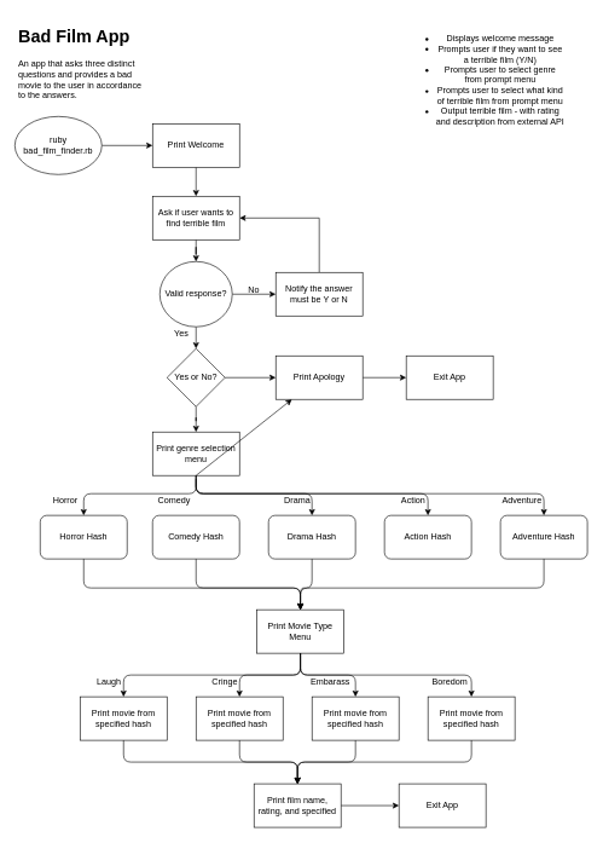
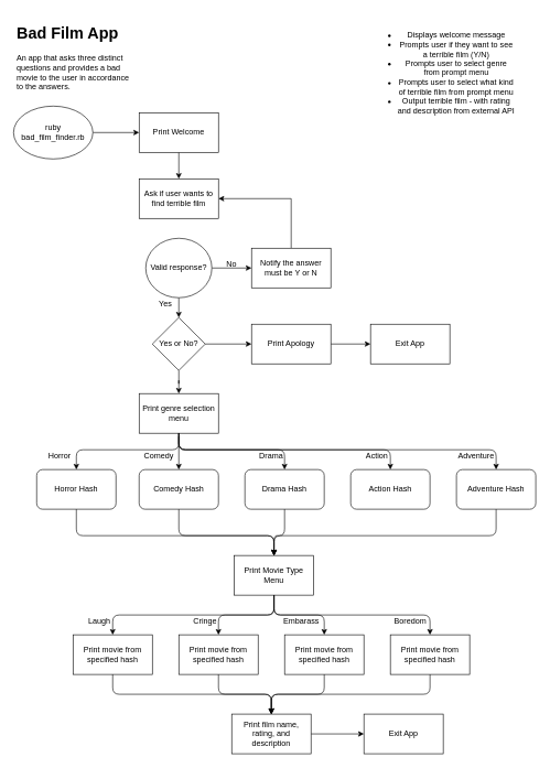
  <mxCell id="0" />
  <mxCell id="1" parent="0" />
  <mxCell id="2" value="&lt;h1&gt;Bad Film App&lt;/h1&gt;&lt;p&gt;An app that asks three distinct questions and provides a bad movie to the user in accordance to the answers.&lt;/p&gt;" style="text;html=1;strokeColor=none;fillColor=none;spacing=5;spacingTop=-20;whiteSpace=wrap;overflow=hidden;rounded=0;" parent="1" vertex="1"><mxGeometry x="20" y="30" width="190" height="120" as="geometry" /></mxCell>
  <mxCell id="3" value="" style="edgeStyle=orthogonalEdgeStyle;rounded=0;orthogonalLoop=1;jettySize=auto;html=1;" edge="1" parent="1" source="4" target="7"><mxGeometry relative="1" as="geometry" /></mxCell>
  <mxCell id="4" value="ruby bad_film_finder.rb" style="ellipse;whiteSpace=wrap;html=1;" parent="1" vertex="1"><mxGeometry x="20" y="160" width="120" height="80" as="geometry" /></mxCell>
  <mxCell id="5" value="&lt;ul&gt;&lt;li&gt;Displays welcome message&lt;/li&gt;&lt;li&gt;Prompts user if they want to see a terrible film (Y/N)&lt;/li&gt;&lt;li&gt;Prompts user to select genre from prompt menu&lt;/li&gt;&lt;li&gt;Prompts user to select what kind of terrible film from prompt menu&lt;/li&gt;&lt;li&gt;Output terrible film - with rating and description from external API&lt;/li&gt;&lt;/ul&gt;" style="text;html=1;strokeColor=none;fillColor=none;align=center;verticalAlign=middle;whiteSpace=wrap;rounded=0;" vertex="1" parent="1"><mxGeometry x="560" y="20" width="220" height="180" as="geometry" /></mxCell>
  <mxCell id="6" value="" style="edgeStyle=orthogonalEdgeStyle;rounded=0;orthogonalLoop=1;jettySize=auto;html=1;" edge="1" parent="1" source="7" target="9"><mxGeometry relative="1" as="geometry" /></mxCell>
  <mxCell id="7" value="Print Welcome" style="rounded=0;whiteSpace=wrap;html=1;" vertex="1" parent="1"><mxGeometry x="210" y="170" width="120" height="60" as="geometry" /></mxCell>
- <mxCell id="8" value="" style="edgeStyle=orthogonalEdgeStyle;rounded=0;orthogonalLoop=1;jettySize=auto;html=1;" edge="1" parent="1" source="9" target="12"><mxGeometry relative="1" as="geometry" /></mxCell>
  <mxCell id="9" value="Ask if user wants to find terrible film" style="rounded=0;whiteSpace=wrap;html=1;" vertex="1" parent="1"><mxGeometry x="210" y="270" width="120" height="60" as="geometry" /></mxCell>
  <mxCell id="10" value="" style="edgeStyle=orthogonalEdgeStyle;rounded=0;orthogonalLoop=1;jettySize=auto;html=1;" edge="1" parent="1" source="12" target="14"><mxGeometry relative="1" as="geometry" /></mxCell>
  <mxCell id="11" value="" style="edgeStyle=orthogonalEdgeStyle;rounded=0;orthogonalLoop=1;jettySize=auto;html=1;" edge="1" parent="1" source="12"><mxGeometry relative="1" as="geometry"><mxPoint x="270" y="480" as="targetPoint" /></mxGeometry></mxCell>
  <mxCell id="12" value="Valid response?" style="ellipse;whiteSpace=wrap;html=1;" vertex="1" parent="1"><mxGeometry x="220" y="360" width="100" height="90" as="geometry" /></mxCell>
  <mxCell id="13" style="edgeStyle=orthogonalEdgeStyle;rounded=0;orthogonalLoop=1;jettySize=auto;html=1;exitX=0.5;exitY=0;exitDx=0;exitDy=0;entryX=1;entryY=0.5;entryDx=0;entryDy=0;" edge="1" parent="1" source="14" target="9"><mxGeometry relative="1" as="geometry" /></mxCell>
  <mxCell id="14" value="Notify the answer must be Y or N" style="rounded=0;whiteSpace=wrap;html=1;" vertex="1" parent="1"><mxGeometry x="380" y="375" width="120" height="60" as="geometry" /></mxCell>
  <mxCell id="15" value="No" style="text;html=1;strokeColor=none;fillColor=none;align=center;verticalAlign=middle;whiteSpace=wrap;rounded=0;" vertex="1" parent="1"><mxGeometry x="330" y="390" width="40" height="20" as="geometry" /></mxCell>
  <mxCell id="16" value="" style="edgeStyle=orthogonalEdgeStyle;rounded=0;orthogonalLoop=1;jettySize=auto;html=1;" edge="1" parent="1" source="18" target="20"><mxGeometry relative="1" as="geometry" /></mxCell>
  <mxCell id="17" value="" style="edgeStyle=orthogonalEdgeStyle;rounded=0;orthogonalLoop=1;jettySize=auto;html=1;" edge="1" parent="1" source="18" target="23"><mxGeometry relative="1" as="geometry" /></mxCell>
  <mxCell id="18" value="Yes or No?" style="rhombus;whiteSpace=wrap;html=1;" vertex="1" parent="1"><mxGeometry x="230" y="480" width="80" height="80" as="geometry" /></mxCell>
  <mxCell id="19" value="" style="edgeStyle=orthogonalEdgeStyle;rounded=0;orthogonalLoop=1;jettySize=auto;html=1;" edge="1" parent="1" source="20" target="21"><mxGeometry relative="1" as="geometry" /></mxCell>
  <mxCell id="20" value="Print Apology" style="rounded=0;whiteSpace=wrap;html=1;" vertex="1" parent="1"><mxGeometry x="380" y="490" width="120" height="60" as="geometry" /></mxCell>
  <mxCell id="21" value="Exit App" style="rounded=0;whiteSpace=wrap;html=1;" vertex="1" parent="1"><mxGeometry x="560" y="490" width="120" height="60" as="geometry" /></mxCell>
  <mxCell id="22" value="Yes" style="text;html=1;strokeColor=none;fillColor=none;align=center;verticalAlign=middle;whiteSpace=wrap;rounded=0;" vertex="1" parent="1"><mxGeometry x="230" y="450" width="40" height="20" as="geometry" /></mxCell>
  <mxCell id="23" value="Print genre selection menu" style="rounded=0;whiteSpace=wrap;html=1;" vertex="1" parent="1"><mxGeometry x="210" y="595" width="120" height="60" as="geometry" /></mxCell>
  <mxCell id="24" value="Horror Hash" style="rounded=1;whiteSpace=wrap;html=1;" vertex="1" parent="1"><mxGeometry x="55" y="710" width="120" height="60" as="geometry" /></mxCell>
  <mxCell id="25" value="Comedy Hash" style="rounded=1;whiteSpace=wrap;html=1;" vertex="1" parent="1"><mxGeometry x="210" y="710" width="120" height="60" as="geometry" /></mxCell>
  <mxCell id="26" value="Drama Hash" style="rounded=1;whiteSpace=wrap;html=1;" vertex="1" parent="1"><mxGeometry x="370" y="710" width="120" height="60" as="geometry" /></mxCell>
  <mxCell id="27" value="Action Hash" style="rounded=1;whiteSpace=wrap;html=1;" vertex="1" parent="1"><mxGeometry x="530" y="710" width="120" height="60" as="geometry" /></mxCell>
  <mxCell id="28" value="Adventure Hash" style="rounded=1;whiteSpace=wrap;html=1;" vertex="1" parent="1"><mxGeometry x="690" y="710" width="120" height="60" as="geometry" /></mxCell>
- <mxCell id="29" value="" style="endArrow=classic;html=1;exitX=0.5;exitY=1;exitDx=0;exitDy=0;" edge="1" parent="1" source="23" target="20"><mxGeometry width="50" height="50" relative="1" as="geometry"><mxPoint x="390" y="630" as="sourcePoint" /><mxPoint x="440" y="580" as="targetPoint" /></mxGeometry></mxCell>
+ <mxCell id="29" value="" style="endArrow=classic;html=1;exitX=0.5;exitY=1;exitDx=0;exitDy=0;entryX=0.5;entryY=0;entryDx=0;entryDy=0;" edge="1" parent="1" source="23" target="25"><mxGeometry width="50" height="50" relative="1" as="geometry"><mxPoint x="390" y="630" as="sourcePoint" /><mxPoint x="440" y="580" as="targetPoint" /></mxGeometry></mxCell>
  <mxCell id="30" value="" style="endArrow=classic;html=1;exitX=0.5;exitY=1;exitDx=0;exitDy=0;entryX=0.5;entryY=0;entryDx=0;entryDy=0;" edge="1" parent="1" source="23" target="26"><mxGeometry width="50" height="50" relative="1" as="geometry"><mxPoint x="270" y="700" as="sourcePoint" /><mxPoint x="320" y="650" as="targetPoint" /><Array as="points"><mxPoint x="270" y="680" /><mxPoint x="430" y="680" /></Array></mxGeometry></mxCell>
  <mxCell id="31" value="" style="endArrow=classic;html=1;entryX=0.5;entryY=0;entryDx=0;entryDy=0;" edge="1" parent="1" target="24"><mxGeometry width="50" height="50" relative="1" as="geometry"><mxPoint x="270" y="660" as="sourcePoint" /><mxPoint x="440" y="580" as="targetPoint" /><Array as="points"><mxPoint x="270" y="680" /><mxPoint x="115" y="680" /></Array></mxGeometry></mxCell>
  <mxCell id="32" value="" style="endArrow=classic;html=1;exitX=0.5;exitY=1;exitDx=0;exitDy=0;entryX=0.5;entryY=0;entryDx=0;entryDy=0;" edge="1" parent="1" source="23" target="27"><mxGeometry width="50" height="50" relative="1" as="geometry"><mxPoint x="390" y="630" as="sourcePoint" /><mxPoint x="440" y="580" as="targetPoint" /><Array as="points"><mxPoint x="270" y="680" /><mxPoint x="590" y="680" /></Array></mxGeometry></mxCell>
  <mxCell id="33" value="" style="endArrow=classic;html=1;exitX=0.5;exitY=1;exitDx=0;exitDy=0;entryX=0.5;entryY=0;entryDx=0;entryDy=0;" edge="1" parent="1" source="23" target="28"><mxGeometry width="50" height="50" relative="1" as="geometry"><mxPoint x="390" y="630" as="sourcePoint" /><mxPoint x="440" y="580" as="targetPoint" /><Array as="points"><mxPoint x="270" y="680" /><mxPoint x="750" y="680" /></Array></mxGeometry></mxCell>
  <mxCell id="34" value="Print Movie Type Menu" style="rounded=0;whiteSpace=wrap;html=1;" vertex="1" parent="1"><mxGeometry x="354" y="840" width="120" height="60" as="geometry" /></mxCell>
  <mxCell id="35" value="" style="endArrow=classic;html=1;exitX=0.5;exitY=1;exitDx=0;exitDy=0;entryX=0.5;entryY=0;entryDx=0;entryDy=0;" edge="1" parent="1" source="24" target="34"><mxGeometry width="50" height="50" relative="1" as="geometry"><mxPoint x="390" y="810" as="sourcePoint" /><mxPoint x="440" y="760" as="targetPoint" /><Array as="points"><mxPoint x="115" y="810" /><mxPoint x="414" y="810" /></Array></mxGeometry></mxCell>
  <mxCell id="36" value="" style="endArrow=classic;html=1;exitX=0.5;exitY=1;exitDx=0;exitDy=0;entryX=0.5;entryY=0;entryDx=0;entryDy=0;" edge="1" parent="1" source="25" target="34"><mxGeometry width="50" height="50" relative="1" as="geometry"><mxPoint x="390" y="810" as="sourcePoint" /><mxPoint x="440" y="760" as="targetPoint" /><Array as="points"><mxPoint x="270" y="810" /><mxPoint x="414" y="810" /></Array></mxGeometry></mxCell>
  <mxCell id="37" value="" style="endArrow=classic;html=1;exitX=0.5;exitY=1;exitDx=0;exitDy=0;entryX=0.5;entryY=0;entryDx=0;entryDy=0;" edge="1" parent="1" source="28" target="34"><mxGeometry width="50" height="50" relative="1" as="geometry"><mxPoint x="390" y="810" as="sourcePoint" /><mxPoint x="440" y="760" as="targetPoint" /><Array as="points"><mxPoint x="750" y="810" /><mxPoint x="414" y="810" /></Array></mxGeometry></mxCell>
  <mxCell id="38" value="Print movie from specified hash" style="rounded=0;whiteSpace=wrap;html=1;glass=0;shadow=0;" vertex="1" parent="1"><mxGeometry x="110" y="960" width="120" height="60" as="geometry" /></mxCell>
  <mxCell id="39" value="" style="endArrow=classic;html=1;entryX=0.5;entryY=0;entryDx=0;entryDy=0;exitX=0.5;exitY=1;exitDx=0;exitDy=0;" edge="1" parent="1" source="34" target="38"><mxGeometry width="50" height="50" relative="1" as="geometry"><mxPoint x="390" y="810" as="sourcePoint" /><mxPoint x="440" y="760" as="targetPoint" /><Array as="points"><mxPoint x="414" y="930" /><mxPoint x="170" y="930" /></Array></mxGeometry></mxCell>
  <mxCell id="40" value="" style="endArrow=classic;html=1;exitX=0.5;exitY=1;exitDx=0;exitDy=0;entryX=0.5;entryY=0;entryDx=0;entryDy=0;" edge="1" parent="1" source="26" target="34"><mxGeometry width="50" height="50" relative="1" as="geometry"><mxPoint x="390" y="810" as="sourcePoint" /><mxPoint x="440" y="760" as="targetPoint" /><Array as="points"><mxPoint x="430" y="810" /><mxPoint x="414" y="810" /></Array></mxGeometry></mxCell>
  <mxCell id="41" value="" style="endArrow=classic;html=1;exitX=0.5;exitY=1;exitDx=0;exitDy=0;entryX=0.5;entryY=0;entryDx=0;entryDy=0;" edge="1" parent="1" source="34"><mxGeometry width="50" height="50" relative="1" as="geometry"><mxPoint x="390" y="910" as="sourcePoint" /><mxPoint x="330" y="960" as="targetPoint" /><Array as="points"><mxPoint x="414" y="930" /><mxPoint x="330" y="930" /></Array></mxGeometry></mxCell>
  <mxCell id="42" value="" style="endArrow=classic;html=1;exitX=0.5;exitY=1;exitDx=0;exitDy=0;entryX=0.5;entryY=0;entryDx=0;entryDy=0;" edge="1" parent="1" source="34"><mxGeometry width="50" height="50" relative="1" as="geometry"><mxPoint x="390" y="910" as="sourcePoint" /><mxPoint x="490" y="960" as="targetPoint" /><Array as="points"><mxPoint x="414" y="930" /><mxPoint x="490" y="930" /></Array></mxGeometry></mxCell>
  <mxCell id="43" value="" style="endArrow=classic;html=1;exitX=0.5;exitY=1;exitDx=0;exitDy=0;entryX=0.5;entryY=0;entryDx=0;entryDy=0;" edge="1" parent="1" source="34"><mxGeometry width="50" height="50" relative="1" as="geometry"><mxPoint x="390" y="910" as="sourcePoint" /><mxPoint x="650" y="960" as="targetPoint" /><Array as="points"><mxPoint x="414" y="930" /><mxPoint x="650" y="930" /></Array></mxGeometry></mxCell>
  <mxCell id="44" value="Print movie from specified hash" style="rounded=0;whiteSpace=wrap;html=1;" vertex="1" parent="1"><mxGeometry x="270" y="960" width="120" height="60" as="geometry" /></mxCell>
  <mxCell id="45" value="Print movie from specified hash" style="rounded=0;whiteSpace=wrap;html=1;" vertex="1" parent="1"><mxGeometry x="430" y="960" width="120" height="60" as="geometry" /></mxCell>
  <mxCell id="46" value="Print movie from specified hash" style="rounded=0;whiteSpace=wrap;html=1;" vertex="1" parent="1"><mxGeometry x="590" y="960" width="120" height="60" as="geometry" /></mxCell>
  <mxCell id="47" value="Horror" style="text;html=1;strokeColor=none;fillColor=none;align=center;verticalAlign=middle;whiteSpace=wrap;rounded=0;" vertex="1" parent="1"><mxGeometry x="70" y="680" width="40" height="20" as="geometry" /></mxCell>
  <mxCell id="48" value="Comedy" style="text;html=1;strokeColor=none;fillColor=none;align=center;verticalAlign=middle;whiteSpace=wrap;rounded=0;" vertex="1" parent="1"><mxGeometry x="220" y="680" width="40" height="20" as="geometry" /></mxCell>
  <mxCell id="49" value="Drama" style="text;html=1;strokeColor=none;fillColor=none;align=center;verticalAlign=middle;whiteSpace=wrap;rounded=0;" vertex="1" parent="1"><mxGeometry x="390" y="680" width="40" height="20" as="geometry" /></mxCell>
  <mxCell id="50" value="Action" style="text;html=1;strokeColor=none;fillColor=none;align=center;verticalAlign=middle;whiteSpace=wrap;rounded=0;" vertex="1" parent="1"><mxGeometry x="550" y="680" width="40" height="20" as="geometry" /></mxCell>
  <mxCell id="51" value="Adventure" style="text;html=1;strokeColor=none;fillColor=none;align=center;verticalAlign=middle;whiteSpace=wrap;rounded=0;" vertex="1" parent="1"><mxGeometry x="700" y="680" width="40" height="20" as="geometry" /></mxCell>
  <mxCell id="52" value="Laugh" style="text;html=1;strokeColor=none;fillColor=none;align=center;verticalAlign=middle;whiteSpace=wrap;rounded=0;" vertex="1" parent="1"><mxGeometry x="130" y="930" width="40" height="20" as="geometry" /></mxCell>
  <mxCell id="53" value="Cringe" style="text;html=1;strokeColor=none;fillColor=none;align=center;verticalAlign=middle;whiteSpace=wrap;rounded=0;" vertex="1" parent="1"><mxGeometry x="290" y="930" width="40" height="20" as="geometry" /></mxCell>
  <mxCell id="54" value="Embarass" style="text;html=1;align=center;verticalAlign=middle;resizable=0;points=[];autosize=1;" vertex="1" parent="1"><mxGeometry x="420" y="930" width="70" height="20" as="geometry" /></mxCell>
  <mxCell id="55" value="Boredom" style="text;html=1;align=center;verticalAlign=middle;resizable=0;points=[];autosize=1;" vertex="1" parent="1"><mxGeometry x="590" y="930" width="60" height="20" as="geometry" /></mxCell>
  <mxCell id="56" value="" style="edgeStyle=orthogonalEdgeStyle;rounded=0;orthogonalLoop=1;jettySize=auto;html=1;" edge="1" parent="1" source="57" target="58"><mxGeometry relative="1" as="geometry" /></mxCell>
- <mxCell id="57" value="Print film name, rating, and specified" style="rounded=0;whiteSpace=wrap;html=1;" vertex="1" parent="1"><mxGeometry x="350" y="1080" width="120" height="60" as="geometry" /></mxCell>
+ <mxCell id="57" value="Print film name, rating, and description" style="rounded=0;whiteSpace=wrap;html=1;" vertex="1" parent="1"><mxGeometry x="350" y="1080" width="120" height="60" as="geometry" /></mxCell>
  <mxCell id="58" value="Exit App" style="rounded=0;whiteSpace=wrap;html=1;" vertex="1" parent="1"><mxGeometry x="550" y="1080" width="120" height="60" as="geometry" /></mxCell>
  <mxCell id="59" value="" style="endArrow=classic;html=1;exitX=0.5;exitY=1;exitDx=0;exitDy=0;entryX=0.5;entryY=0;entryDx=0;entryDy=0;" edge="1" parent="1" source="38" target="57"><mxGeometry width="50" height="50" relative="1" as="geometry"><mxPoint x="390" y="1010" as="sourcePoint" /><mxPoint x="440" y="960" as="targetPoint" /><Array as="points"><mxPoint x="170" y="1050" /><mxPoint x="410" y="1050" /></Array></mxGeometry></mxCell>
  <mxCell id="60" value="" style="endArrow=classic;html=1;exitX=0.5;exitY=1;exitDx=0;exitDy=0;entryX=0.5;entryY=0;entryDx=0;entryDy=0;" edge="1" parent="1" source="44" target="57"><mxGeometry width="50" height="50" relative="1" as="geometry"><mxPoint x="390" y="1010" as="sourcePoint" /><mxPoint x="440" y="960" as="targetPoint" /><Array as="points"><mxPoint x="330" y="1050" /><mxPoint x="410" y="1050" /></Array></mxGeometry></mxCell>
  <mxCell id="61" value="" style="endArrow=classic;html=1;exitX=0.5;exitY=1;exitDx=0;exitDy=0;entryX=0.5;entryY=0;entryDx=0;entryDy=0;" edge="1" parent="1" source="45" target="57"><mxGeometry width="50" height="50" relative="1" as="geometry"><mxPoint x="390" y="1010" as="sourcePoint" /><mxPoint x="440" y="960" as="targetPoint" /><Array as="points"><mxPoint x="490" y="1050" /><mxPoint x="410" y="1050" /></Array></mxGeometry></mxCell>
  <mxCell id="62" value="" style="endArrow=classic;html=1;exitX=0.5;exitY=1;exitDx=0;exitDy=0;entryX=0.5;entryY=0;entryDx=0;entryDy=0;" edge="1" parent="1" source="46" target="57"><mxGeometry width="50" height="50" relative="1" as="geometry"><mxPoint x="390" y="1010" as="sourcePoint" /><mxPoint x="440" y="960" as="targetPoint" /><Array as="points"><mxPoint x="650" y="1050" /><mxPoint x="410" y="1050" /></Array></mxGeometry></mxCell>
